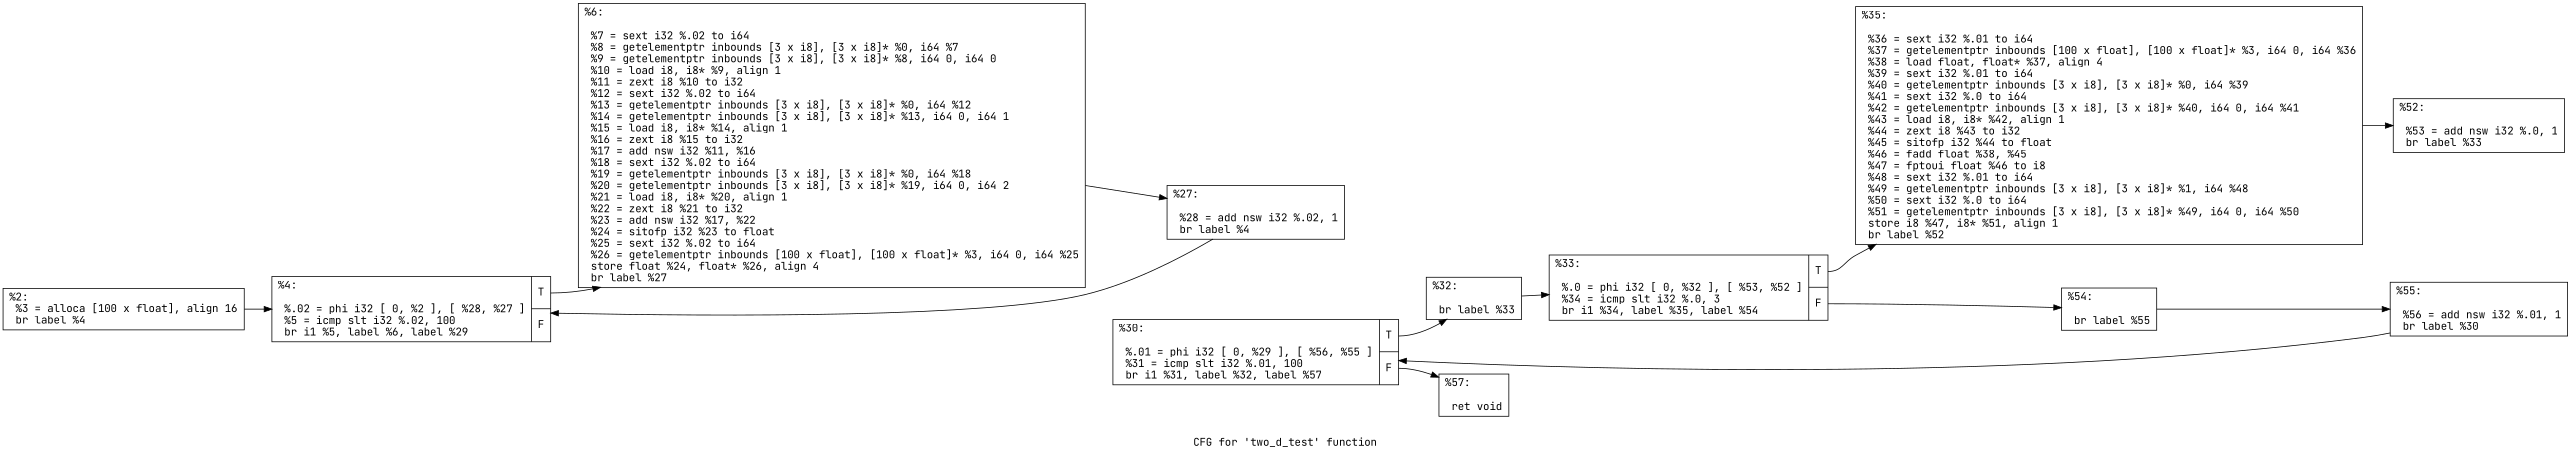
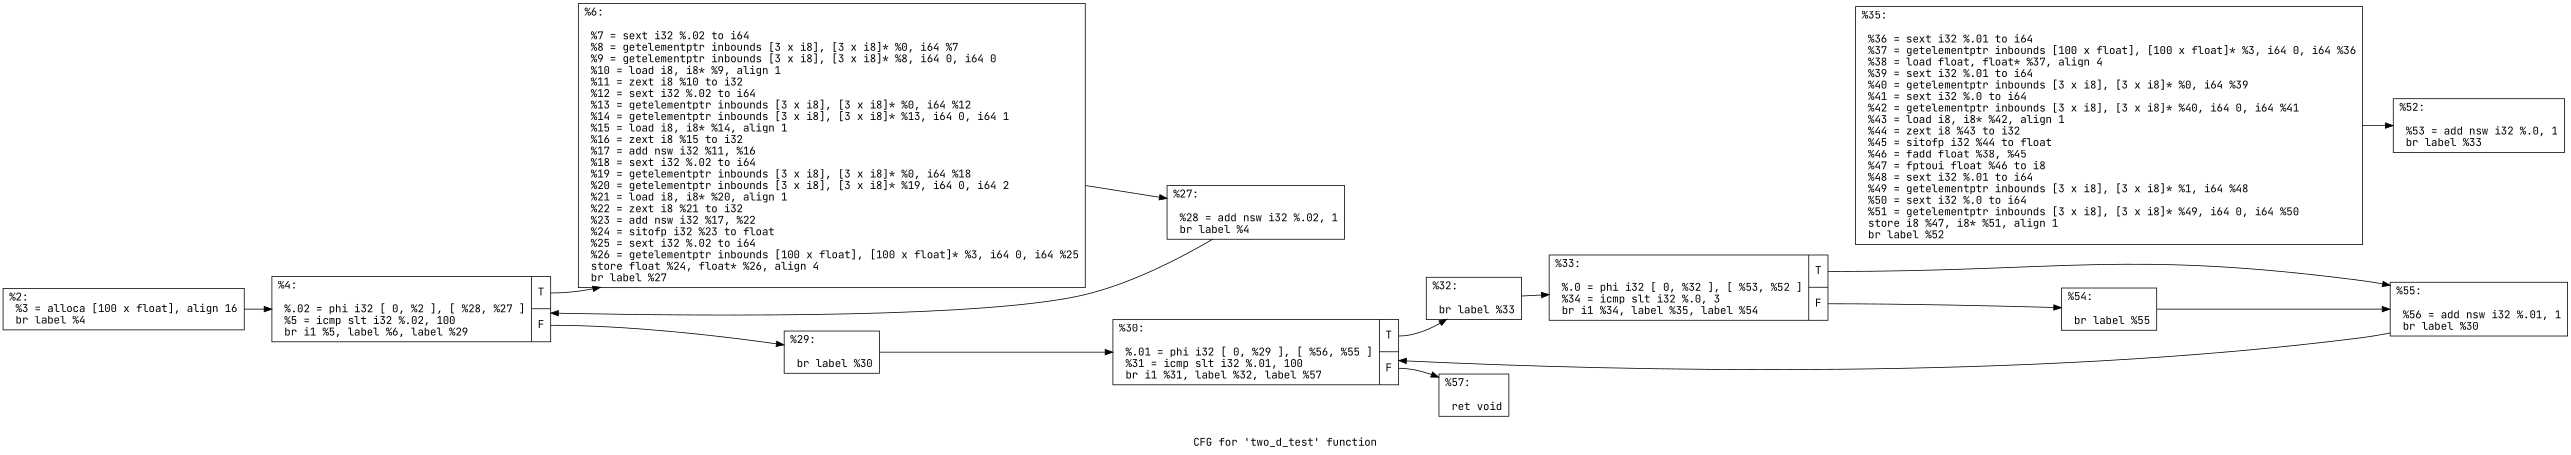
  digraph {
    fontname="JetBrains Mono"
    label="CFG for 'two_d_test' function"
    rankdir=LR
    node [fontname="JetBrains Mono" shape=record]
    edge [fontname="JetBrains Mono"]
    n1 [label="{%2:\l  %3 = alloca [100 x float], align 16\l  br label %4\l}"]
    n2 [label="{%4:\l\l  %.02 = phi i32 [ 0, %2 ], [ %28, %27 ]\l  %5 = icmp slt i32 %.02, 100\l  br i1 %5, label %6, label %29\l|{<s0>T|<s1>F}}"]
    n3 [label="{%6:\l\l  %7 = sext i32 %.02 to i64\l  %8 = getelementptr inbounds [3 x i8], [3 x i8]* %0, i64 %7\l  %9 = getelementptr inbounds [3 x i8], [3 x i8]* %8, i64 0, i64 0\l  %10 = load i8, i8* %9, align 1\l  %11 = zext i8 %10 to i32\l  %12 = sext i32 %.02 to i64\l  %13 = getelementptr inbounds [3 x i8], [3 x i8]* %0, i64 %12\l  %14 = getelementptr inbounds [3 x i8], [3 x i8]* %13, i64 0, i64 1\l  %15 = load i8, i8* %14, align 1\l  %16 = zext i8 %15 to i32\l  %17 = add nsw i32 %11, %16\l  %18 = sext i32 %.02 to i64\l  %19 = getelementptr inbounds [3 x i8], [3 x i8]* %0, i64 %18\l  %20 = getelementptr inbounds [3 x i8], [3 x i8]* %19, i64 0, i64 2\l  %21 = load i8, i8* %20, align 1\l  %22 = zext i8 %21 to i32\l  %23 = add nsw i32 %17, %22\l  %24 = sitofp i32 %23 to float\l  %25 = sext i32 %.02 to i64\l  %26 = getelementptr inbounds [100 x float], [100 x float]* %3, i64 0, i64 %25\l  store float %24, float* %26, align 4\l  br label %27\l}"]
+   n4 [label="{%29:\l\l  br label %30\l}"]
    n5 [label="{%27:\l\l  %28 = add nsw i32 %.02, 1\l  br label %4\l}"]
    n6 [label="{%30:\l\l  %.01 = phi i32 [ 0, %29 ], [ %56, %55 ]\l  %31 = icmp slt i32 %.01, 100\l  br i1 %31, label %32, label %57\l|{<s0>T|<s1>F}}"]
    n7 [label="{%32:\l\l  br label %33\l}"]
    n8 [label="{%57:\l\l  ret void\l}"]
    n9 [label="{%33:\l\l  %.0 = phi i32 [ 0, %32 ], [ %53, %52 ]\l  %34 = icmp slt i32 %.0, 3\l  br i1 %34, label %35, label %54\l|{<s0>T|<s1>F}}"]
    n10 [label="{%35:\l\l  %36 = sext i32 %.01 to i64\l  %37 = getelementptr inbounds [100 x float], [100 x float]* %3, i64 0, i64 %36\l  %38 = load float, float* %37, align 4\l  %39 = sext i32 %.01 to i64\l  %40 = getelementptr inbounds [3 x i8], [3 x i8]* %0, i64 %39\l  %41 = sext i32 %.0 to i64\l  %42 = getelementptr inbounds [3 x i8], [3 x i8]* %40, i64 0, i64 %41\l  %43 = load i8, i8* %42, align 1\l  %44 = zext i8 %43 to i32\l  %45 = sitofp i32 %44 to float\l  %46 = fadd float %38, %45\l  %47 = fptoui float %46 to i8\l  %48 = sext i32 %.01 to i64\l  %49 = getelementptr inbounds [3 x i8], [3 x i8]* %1, i64 %48\l  %50 = sext i32 %.0 to i64\l  %51 = getelementptr inbounds [3 x i8], [3 x i8]* %49, i64 0, i64 %50\l  store i8 %47, i8* %51, align 1\l  br label %52\l}"]
    n11 [label="{%54:\l\l  br label %55\l}"]
    n12 [label="{%52:\l\l  %53 = add nsw i32 %.0, 1\l  br label %33\l}"]
    n13 [label="{%55:\l\l  %56 = add nsw i32 %.01, 1\l  br label %30\l}"]
    n1 -> n2
    n2 -> n3 [tailport=s0]
+   n2 -> n4 [tailport=s1]
    n3 -> n5
+   n4 -> n6
    n5 -> n2
    n6 -> n7 [tailport=s0]
    n6 -> n8 [tailport=s1]
    n7 -> n9
-   n9 -> n10 [tailport=s0]
+   n9 -> n13 [tailport=s0]
    n9 -> n11 [tailport=s1]
    n10 -> n12
    n11 -> n13
    n13 -> n6
  }
